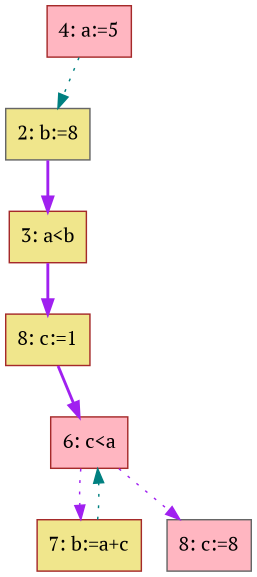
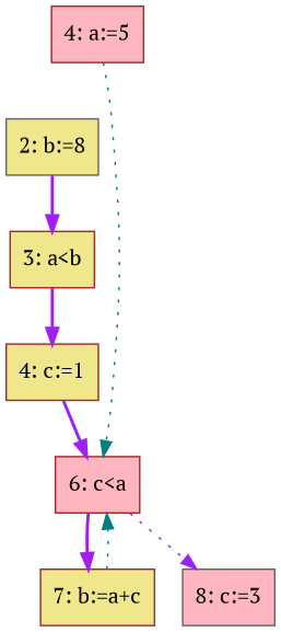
  digraph {
    fontname="PT Serif"
    node [color=brown fillcolor=khaki fontname="PT Serif" shape=box style=filled]
    edge [color=purple fontname="PT Serif" style=dotted]
    n1 [fillcolor=lightpink label="4: a:=5"]
    n2 [color=gray40 label="2: b:=8"]
    n3 [label="3: a<b"]
-   n4 [label="8: c:=1"]
+   n4 [label="4: c:=1"]
    n5 [fillcolor=lightpink label="6: c<a"]
    n6 [label="7: b:=a+c"]
-   n7 [color=gray40 fillcolor=lightpink label="8: c:=8"]
-   n1 -> n2 [color=teal]
+   n7 [color=gray40 fillcolor=lightpink label="8: c:=3"]
+   n1 -> n5 [color=teal]
    n2 -> n3 [style=bold]
    n3 -> n4 [style=bold]
    n4 -> n5 [style=bold]
-   n5 -> n6
+   n5 -> n6 [style=bold]
    n5 -> n7
    n6 -> n5 [color=teal]
  }
